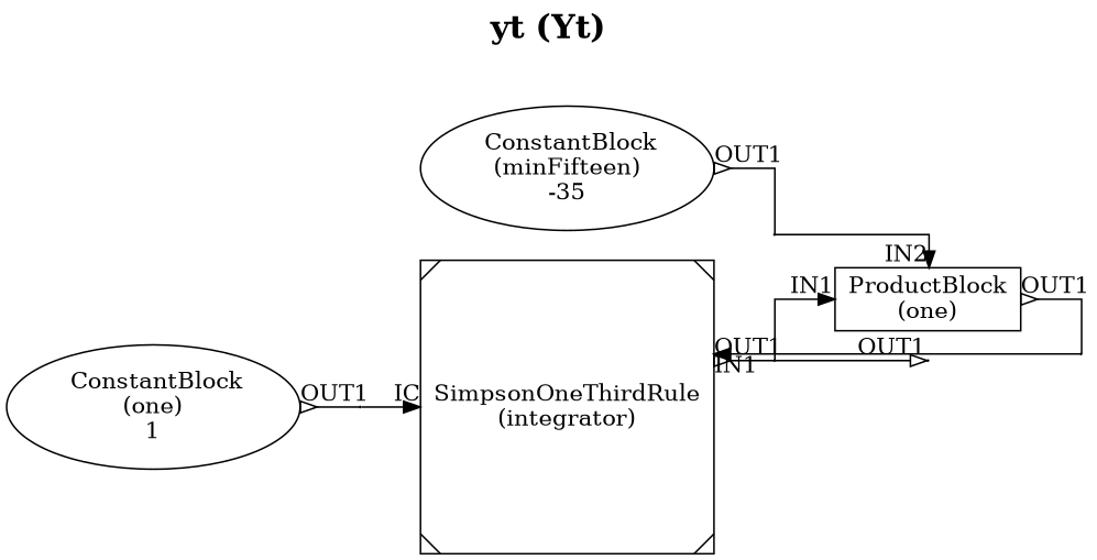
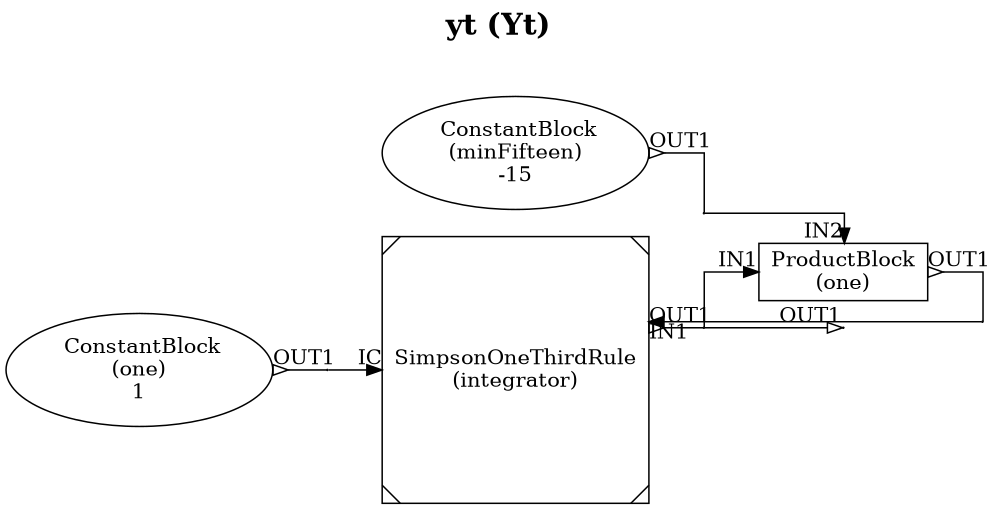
  digraph {
    fontsize=20
    label=<<B>yt (Yt)</B>>
    labelloc=t
    rankdir=LR
    splines=ortho
    node [shape=point]
    edge [arrowhead=none arrowtail=none dir=both]
    n1 [label="SimpsonOneThirdRule\n(integrator)" shape=Msquare]
    inter_4876344816_OUT1 [height=0.01 width=0.01]
    n3 [label="ProductBlock\n(one)" shape=box]
    node_4878972864_OUT1 [height=0.01 width=0.01]
    inter_4876543024_OUT1 [height=0.01 width=0.01]
    inter_4876545280_OUT1 [height=0.01 width=0.01]
-   n7 [label=" ConstantBlock\n(minFifteen)\n-35" shape=ellipse]
+   n7 [label=" ConstantBlock\n(minFifteen)\n-15" shape=ellipse]
    inter_4876543744_OUT1 [height=0.01 width=0.01]
    n9 [label=" ConstantBlock\n(one)\n1" shape=ellipse]
    n1 -> inter_4876344816_OUT1 [arrowtail=oinv taillabel=OUT1]
    inter_4876344816_OUT1 -> n3 [arrowhead=normal headlabel=IN1]
    inter_4876344816_OUT1 -> node_4878972864_OUT1 [arrowhead=onormal headlabel=OUT1]
    n3 -> inter_4876543024_OUT1 [arrowtail=oinv taillabel=OUT1]
    inter_4876543024_OUT1 -> n1 [arrowhead=normal headlabel=IN1]
    inter_4876545280_OUT1 -> n1 [arrowhead=normal headlabel=IC]
    n7 -> inter_4876543744_OUT1 [arrowtail=oinv taillabel=OUT1]
    inter_4876543744_OUT1 -> n3 [arrowhead=normal headlabel=IN2]
    n9 -> inter_4876545280_OUT1 [arrowtail=oinv taillabel=OUT1]
  }
